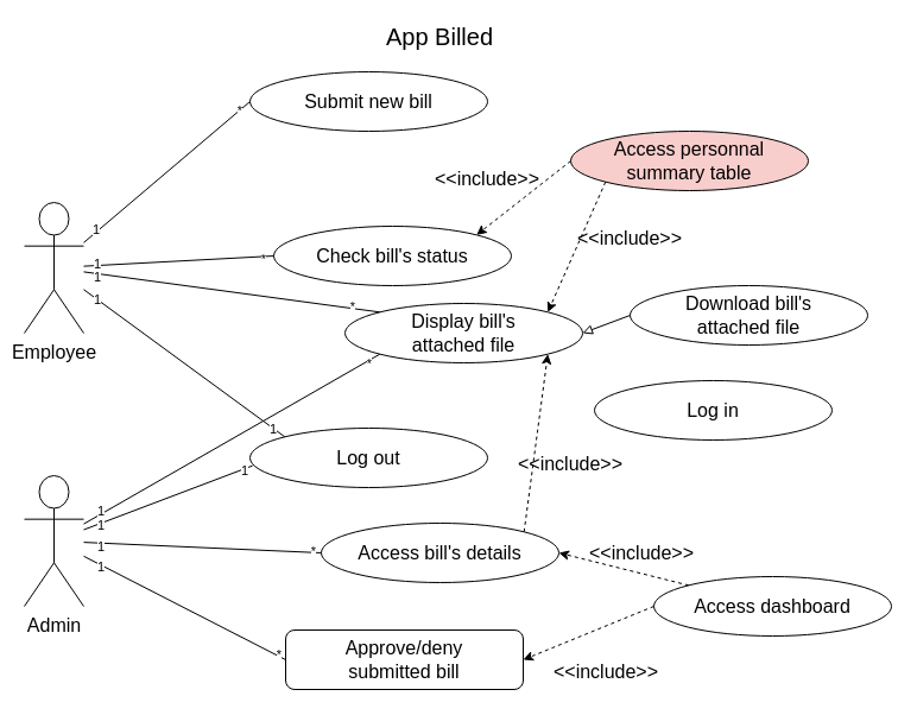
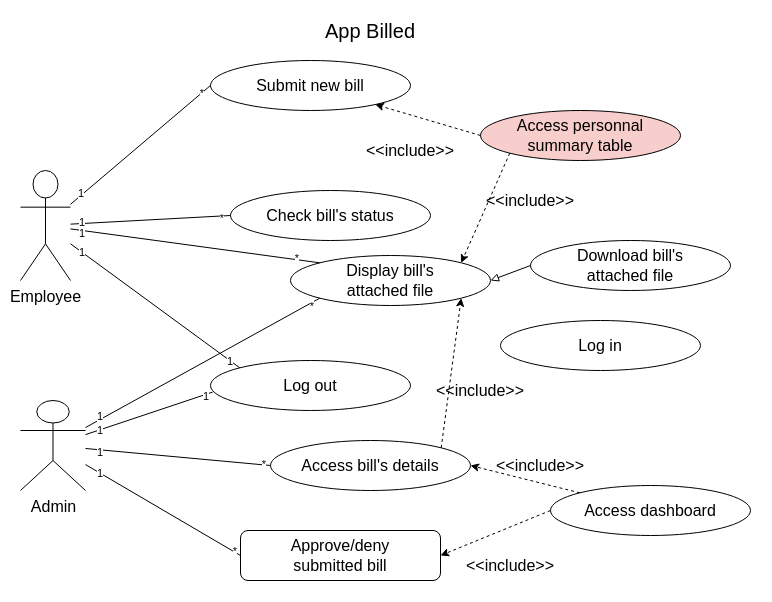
  <mxCell id="0" />
  <mxCell id="1" parent="0" />
  <mxCell id="2" value="Employee" style="shape=umlActor;verticalLabelPosition=bottom;verticalAlign=top;html=1;outlineConnect=0;fontSize=16;" parent="1" vertex="1"><mxGeometry x="20" y="170" width="50" height="110" as="geometry" /></mxCell>
- <mxCell id="3" value="Admin" style="shape=umlActor;verticalLabelPosition=bottom;verticalAlign=top;html=1;outlineConnect=0;fontSize=16;" parent="1" vertex="1"><mxGeometry x="20" y="400" width="50" height="110" as="geometry" /></mxCell>
+ <mxCell id="3" value="Admin" style="shape=umlActor;verticalLabelPosition=bottom;verticalAlign=top;html=1;outlineConnect=0;fontSize=16;" parent="1" vertex="1"><mxGeometry x="20" y="400" width="65" height="90" as="geometry" /></mxCell>
  <mxCell id="4" value="App Billed" style="text;html=1;strokeColor=none;fillColor=none;align=center;verticalAlign=middle;whiteSpace=wrap;rounded=0;fontSize=20;" parent="1" vertex="1"><mxGeometry x="260" y="20" width="220" height="20" as="geometry" /></mxCell>
  <mxCell id="5" value="Log in" style="ellipse;whiteSpace=wrap;html=1;fontSize=16;spacing=5;" parent="1" vertex="1"><mxGeometry x="500" y="320" width="200" height="50" as="geometry" /></mxCell>
  <mxCell id="6" value="Access personnal&lt;br&gt;summary table" style="ellipse;whiteSpace=wrap;html=1;fontSize=16;spacing=5;fillColor=#f8cecc;" parent="1" vertex="1"><mxGeometry x="480" y="110" width="200" height="50" as="geometry" /></mxCell>
  <mxCell id="7" value="Display bill's&lt;br&gt;attached file" style="ellipse;whiteSpace=wrap;html=1;fontSize=16;spacing=5;" parent="1" vertex="1"><mxGeometry x="290" y="255" width="200" height="50" as="geometry" /></mxCell>
  <mxCell id="8" value="Download bill's&lt;br&gt;attached file" style="ellipse;whiteSpace=wrap;html=1;fontSize=16;spacing=5;" parent="1" vertex="1"><mxGeometry x="530" y="240" width="200" height="50" as="geometry" /></mxCell>
  <mxCell id="9" value="Submit new bill" style="ellipse;whiteSpace=wrap;html=1;fontSize=16;spacing=5;" parent="1" vertex="1"><mxGeometry x="210" y="60" width="200" height="50" as="geometry" /></mxCell>
  <mxCell id="10" value="Approve/deny&lt;br&gt;submitted bill" style="whiteSpace=wrap;html=1;fontSize=16;spacing=5;rounded=1;" parent="1" vertex="1"><mxGeometry x="240" y="530" width="200" height="50" as="geometry" /></mxCell>
  <mxCell id="11" value="Log out" style="ellipse;whiteSpace=wrap;html=1;fontSize=16;spacing=5;" parent="1" vertex="1"><mxGeometry x="210" y="360" width="200" height="50" as="geometry" /></mxCell>
  <mxCell id="12" value="Access dashboard" style="ellipse;whiteSpace=wrap;html=1;fontSize=16;spacing=5;" parent="1" vertex="1"><mxGeometry x="550" y="485" width="200" height="50" as="geometry" /></mxCell>
  <mxCell id="13" value="Access bill's details" style="ellipse;whiteSpace=wrap;html=1;fontSize=16;spacing=5;" parent="1" vertex="1"><mxGeometry x="270" y="440" width="200" height="50" as="geometry" /></mxCell>
  <mxCell id="14" value="Check bill's status" style="ellipse;whiteSpace=wrap;html=1;fontSize=16;spacing=5;" parent="1" vertex="1"><mxGeometry x="230" y="190" width="200" height="50" as="geometry" /></mxCell>
- <mxCell id="15" value="" style="endArrow=classic;html=1;dashed=1;entryX=1;entryY=0;entryDx=0;entryDy=0;exitX=0;exitY=0.5;exitDx=0;exitDy=0;" parent="1" source="6" target="14" edge="1"><mxGeometry width="50" height="50" relative="1" as="geometry"><mxPoint x="440" y="340" as="sourcePoint" /><mxPoint x="490" y="290" as="targetPoint" /></mxGeometry></mxCell>
+ <mxCell id="15" value="" style="endArrow=classic;html=1;dashed=1;exitX=0;exitY=0.5;exitDx=0;exitDy=0;" parent="1" source="6" target="9" edge="1"><mxGeometry width="50" height="50" relative="1" as="geometry"><mxPoint x="440" y="340" as="sourcePoint" /><mxPoint x="490" y="290" as="targetPoint" /></mxGeometry></mxCell>
  <mxCell id="16" value="" style="endArrow=classic;html=1;dashed=1;entryX=1;entryY=0;entryDx=0;entryDy=0;exitX=0;exitY=1;exitDx=0;exitDy=0;" parent="1" source="6" target="7" edge="1"><mxGeometry width="50" height="50" relative="1" as="geometry"><mxPoint x="519.29" y="193.84" as="sourcePoint" /><mxPoint x="440.001" y="256.162" as="targetPoint" /></mxGeometry></mxCell>
  <mxCell id="17" value="" style="endArrow=block;html=1;endFill=0;entryX=1;entryY=0.5;entryDx=0;entryDy=0;exitX=0;exitY=0.5;exitDx=0;exitDy=0;" parent="1" source="8" target="7" edge="1"><mxGeometry width="50" height="50" relative="1" as="geometry"><mxPoint x="540" y="360" as="sourcePoint" /><mxPoint x="390" y="360" as="targetPoint" /></mxGeometry></mxCell>
  <mxCell id="18" value="" style="endArrow=classic;html=1;dashed=1;entryX=1;entryY=0.5;entryDx=0;entryDy=0;exitX=0;exitY=0;exitDx=0;exitDy=0;" parent="1" source="12" target="13" edge="1"><mxGeometry width="50" height="50" relative="1" as="geometry"><mxPoint x="519.289" y="162.678" as="sourcePoint" /><mxPoint x="440.711" y="287.322" as="targetPoint" /></mxGeometry></mxCell>
  <mxCell id="19" value="" style="endArrow=classic;html=1;dashed=1;entryX=1;entryY=0.5;entryDx=0;entryDy=0;exitX=0;exitY=0.5;exitDx=0;exitDy=0;" parent="1" source="12" target="10" edge="1"><mxGeometry width="50" height="50" relative="1" as="geometry"><mxPoint x="500" y="500" as="sourcePoint" /><mxPoint x="380.711" y="467.322" as="targetPoint" /></mxGeometry></mxCell>
  <mxCell id="20" value="" style="endArrow=none;html=1;endFill=0;entryX=0;entryY=0.5;entryDx=0;entryDy=0;" parent="1" source="3" target="10" edge="1"><mxGeometry relative="1" as="geometry"><mxPoint x="90" y="630" as="sourcePoint" /><mxPoint x="200" y="540" as="targetPoint" /></mxGeometry></mxCell>
  <mxCell id="21" value="1" style="edgeLabel;resizable=0;html=1;align=left;verticalAlign=bottom;" parent="20" connectable="0" vertex="1"><mxGeometry x="-1" relative="1" as="geometry"><mxPoint x="10" y="17.26" as="offset" /></mxGeometry></mxCell>
  <mxCell id="22" value="*" style="edgeLabel;resizable=0;html=1;align=right;verticalAlign=bottom;" parent="20" connectable="0" vertex="1"><mxGeometry x="1" relative="1" as="geometry"><mxPoint x="-3" y="3.75" as="offset" /></mxGeometry></mxCell>
  <mxCell id="23" value="" style="endArrow=none;html=1;endFill=0;entryX=0;entryY=0.5;entryDx=0;entryDy=0;" parent="1" source="3" target="13" edge="1"><mxGeometry relative="1" as="geometry"><mxPoint x="80" y="479.394" as="sourcePoint" /><mxPoint x="220" y="560" as="targetPoint" /></mxGeometry></mxCell>
  <mxCell id="24" value="1" style="edgeLabel;resizable=0;html=1;align=left;verticalAlign=bottom;" parent="23" connectable="0" vertex="1"><mxGeometry x="-1" relative="1" as="geometry"><mxPoint x="10" y="11.77" as="offset" /></mxGeometry></mxCell>
  <mxCell id="25" value="*" style="edgeLabel;resizable=0;html=1;align=right;verticalAlign=bottom;" parent="23" connectable="0" vertex="1"><mxGeometry x="1" relative="1" as="geometry"><mxPoint x="-4" y="7" as="offset" /></mxGeometry></mxCell>
  <mxCell id="26" value="" style="endArrow=none;html=1;endFill=0;entryX=0;entryY=1;entryDx=0;entryDy=0;" parent="1" source="3" target="7" edge="1"><mxGeometry relative="1" as="geometry"><mxPoint x="80" y="430.061" as="sourcePoint" /><mxPoint x="284" y="300" as="targetPoint" /></mxGeometry></mxCell>
  <mxCell id="27" value="1" style="edgeLabel;resizable=0;html=1;align=left;verticalAlign=bottom;" parent="26" connectable="0" vertex="1"><mxGeometry x="-1" relative="1" as="geometry"><mxPoint x="10" y="-2.79" as="offset" /></mxGeometry></mxCell>
  <mxCell id="28" value="*" style="edgeLabel;resizable=0;html=1;align=right;verticalAlign=bottom;" parent="26" connectable="0" vertex="1"><mxGeometry x="1" relative="1" as="geometry"><mxPoint x="-6" y="16" as="offset" /></mxGeometry></mxCell>
  <mxCell id="29" value="" style="endArrow=none;html=1;endFill=0;entryX=0.011;entryY=0.632;entryDx=0;entryDy=0;entryPerimeter=0;" parent="1" source="3" target="11" edge="1"><mxGeometry relative="1" as="geometry"><mxPoint x="90" y="478.226" as="sourcePoint" /><mxPoint x="232" y="385" as="targetPoint" /></mxGeometry></mxCell>
  <mxCell id="30" value="1" style="edgeLabel;resizable=0;html=1;align=left;verticalAlign=bottom;" parent="29" connectable="0" vertex="1"><mxGeometry x="-1" relative="1" as="geometry"><mxPoint x="10" y="4.36" as="offset" /></mxGeometry></mxCell>
  <mxCell id="31" value="1" style="edgeLabel;resizable=0;html=1;align=right;verticalAlign=bottom;" parent="29" connectable="0" vertex="1"><mxGeometry x="1" relative="1" as="geometry"><mxPoint x="-3.28" y="12.43" as="offset" /></mxGeometry></mxCell>
  <mxCell id="32" value="&amp;lt;&amp;lt;include&amp;gt;&amp;gt;" style="text;html=1;strokeColor=none;fillColor=none;align=center;verticalAlign=middle;whiteSpace=wrap;rounded=0;fontSize=16;" parent="1" vertex="1"><mxGeometry x="520" y="455" width="40" height="20" as="geometry" /></mxCell>
  <mxCell id="33" value="&amp;lt;&amp;lt;include&amp;gt;&amp;gt;" style="text;html=1;strokeColor=none;fillColor=none;align=center;verticalAlign=middle;whiteSpace=wrap;rounded=0;fontSize=16;" parent="1" vertex="1"><mxGeometry x="490" y="555" width="40" height="20" as="geometry" /></mxCell>
  <mxCell id="34" value="&amp;lt;&amp;lt;include&amp;gt;&amp;gt;" style="text;html=1;strokeColor=none;fillColor=none;align=center;verticalAlign=middle;whiteSpace=wrap;rounded=0;fontSize=16;" parent="1" vertex="1"><mxGeometry x="390" y="140" width="40" height="20" as="geometry" /></mxCell>
  <mxCell id="35" value="&amp;lt;&amp;lt;include&amp;gt;&amp;gt;" style="text;html=1;strokeColor=none;fillColor=none;align=center;verticalAlign=middle;whiteSpace=wrap;rounded=0;fontSize=16;" parent="1" vertex="1"><mxGeometry x="510" y="190" width="40" height="20" as="geometry" /></mxCell>
  <mxCell id="36" value="" style="endArrow=none;html=1;endFill=0;entryX=0;entryY=0.5;entryDx=0;entryDy=0;" parent="1" source="2" target="9" edge="1"><mxGeometry relative="1" as="geometry"><mxPoint x="70" y="239.995" as="sourcePoint" /><mxPoint x="289.289" y="112.238" as="targetPoint" /></mxGeometry></mxCell>
  <mxCell id="37" value="1" style="edgeLabel;resizable=0;html=1;align=left;verticalAlign=bottom;" parent="36" connectable="0" vertex="1"><mxGeometry x="-1" relative="1" as="geometry"><mxPoint x="6" y="-2.79" as="offset" /></mxGeometry></mxCell>
  <mxCell id="38" value="*" style="edgeLabel;resizable=0;html=1;align=right;verticalAlign=bottom;" parent="36" connectable="0" vertex="1"><mxGeometry x="1" relative="1" as="geometry"><mxPoint x="-6" y="16" as="offset" /></mxGeometry></mxCell>
  <mxCell id="39" value="" style="endArrow=none;html=1;endFill=0;entryX=0;entryY=0.5;entryDx=0;entryDy=0;" parent="1" source="2" target="14" edge="1"><mxGeometry relative="1" as="geometry"><mxPoint x="80" y="213.788" as="sourcePoint" /><mxPoint x="220" y="95" as="targetPoint" /></mxGeometry></mxCell>
  <mxCell id="40" value="1" style="edgeLabel;resizable=0;html=1;align=left;verticalAlign=bottom;" parent="39" connectable="0" vertex="1"><mxGeometry x="-1" relative="1" as="geometry"><mxPoint x="7" y="6.21" as="offset" /></mxGeometry></mxCell>
  <mxCell id="41" value="*" style="edgeLabel;resizable=0;html=1;align=right;verticalAlign=bottom;" parent="39" connectable="0" vertex="1"><mxGeometry x="1" relative="1" as="geometry"><mxPoint x="-6" y="11" as="offset" /></mxGeometry></mxCell>
  <mxCell id="42" value="" style="endArrow=none;html=1;endFill=0;entryX=0;entryY=0;entryDx=0;entryDy=0;" parent="1" source="2" target="7" edge="1"><mxGeometry relative="1" as="geometry"><mxPoint x="90" y="223.788" as="sourcePoint" /><mxPoint x="230" y="105" as="targetPoint" /></mxGeometry></mxCell>
  <mxCell id="43" value="1" style="edgeLabel;resizable=0;html=1;align=left;verticalAlign=bottom;" parent="42" connectable="0" vertex="1"><mxGeometry x="-1" relative="1" as="geometry"><mxPoint x="7" y="12.21" as="offset" /></mxGeometry></mxCell>
  <mxCell id="44" value="*" style="edgeLabel;resizable=0;html=1;align=right;verticalAlign=bottom;" parent="42" connectable="0" vertex="1"><mxGeometry x="1" relative="1" as="geometry"><mxPoint x="-21" y="4" as="offset" /></mxGeometry></mxCell>
  <mxCell id="45" value="" style="endArrow=none;html=1;endFill=0;entryX=0;entryY=0;entryDx=0;entryDy=0;" parent="1" source="2" target="11" edge="1"><mxGeometry relative="1" as="geometry"><mxPoint x="100" y="233.788" as="sourcePoint" /><mxPoint x="240" y="115" as="targetPoint" /></mxGeometry></mxCell>
  <mxCell id="46" value="1" style="edgeLabel;resizable=0;html=1;align=left;verticalAlign=bottom;" parent="45" connectable="0" vertex="1"><mxGeometry x="-1" relative="1" as="geometry"><mxPoint x="7" y="16.21" as="offset" /></mxGeometry></mxCell>
  <mxCell id="47" value="1" style="edgeLabel;resizable=0;html=1;align=right;verticalAlign=bottom;" parent="45" connectable="0" vertex="1"><mxGeometry x="1" relative="1" as="geometry"><mxPoint x="-6" y="2" as="offset" /></mxGeometry></mxCell>
  <mxCell id="48" value="" style="endArrow=classic;html=1;dashed=1;exitX=1;exitY=0;exitDx=0;exitDy=0;entryX=1;entryY=1;entryDx=0;entryDy=0;" parent="1" source="13" target="7" edge="1"><mxGeometry width="50" height="50" relative="1" as="geometry"><mxPoint x="519.289" y="162.678" as="sourcePoint" /><mxPoint x="400" y="350" as="targetPoint" /></mxGeometry></mxCell>
  <mxCell id="49" value="&amp;lt;&amp;lt;include&amp;gt;&amp;gt;" style="text;html=1;strokeColor=none;fillColor=none;align=center;verticalAlign=middle;whiteSpace=wrap;rounded=0;fontSize=16;" parent="1" vertex="1"><mxGeometry x="460" y="380" width="40" height="20" as="geometry" /></mxCell>
